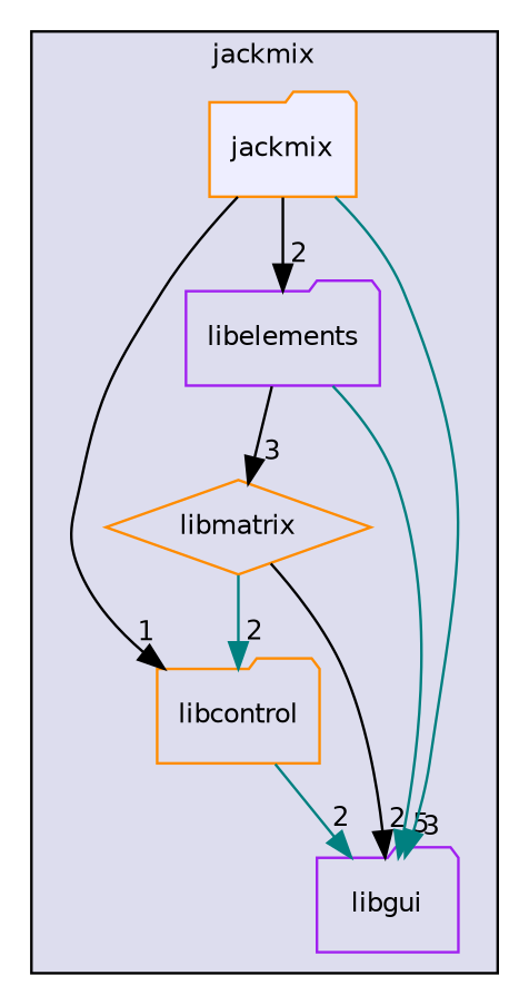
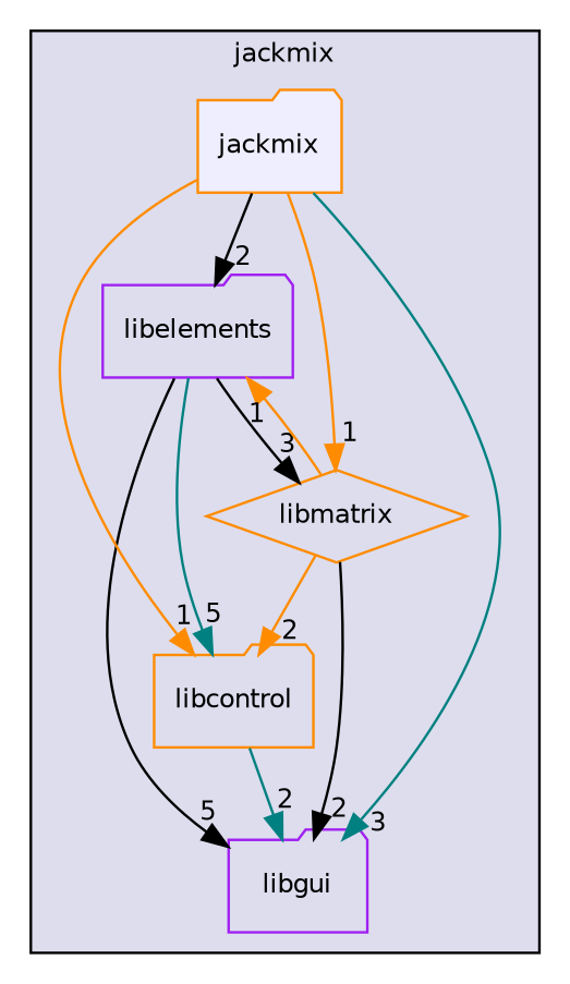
  digraph {
    compound=true
    node [color=darkorange fontname=Helvetica fontsize=10 shape=folder]
    edge [color=teal headlabel=2 labeldistance=1.5 labelfontname=Helvetica labelfontsize=10]
    n1 [color=purple label=libelements]
    n2 [label=libcontrol]
    n3 [label=libmatrix shape=diamond]
    n4 [color=purple label=libgui]
    n5 [fillcolor="#eeeeff" label=jackmix pencolor=black style=filled]
    subgraph cluster_1 {
      bgcolor="#ddddee"
      fontname=Helvetica
      fontsize=10
      label=jackmix
      pencolor=black
      n1
      n2
      n3
      n4
      n5
    }
+   n1 -> n2 [headlabel=5]
    n1 -> n3 [color=black headlabel=3]
-   n1 -> n4 [headlabel=5]
+   n1 -> n4 [color=black headlabel=5]
    n2 -> n4
-   n3 -> n2
+   n3 -> n1 [color=darkorange headlabel=1]
+   n3 -> n2 [color=darkorange]
    n3 -> n4 [color=black]
    n5 -> n1 [color=black]
-   n5 -> n2 [color=black headlabel=1]
+   n5 -> n2 [color=darkorange headlabel=1]
+   n5 -> n3 [color=darkorange headlabel=1]
    n5 -> n4 [headlabel=3]
  }
